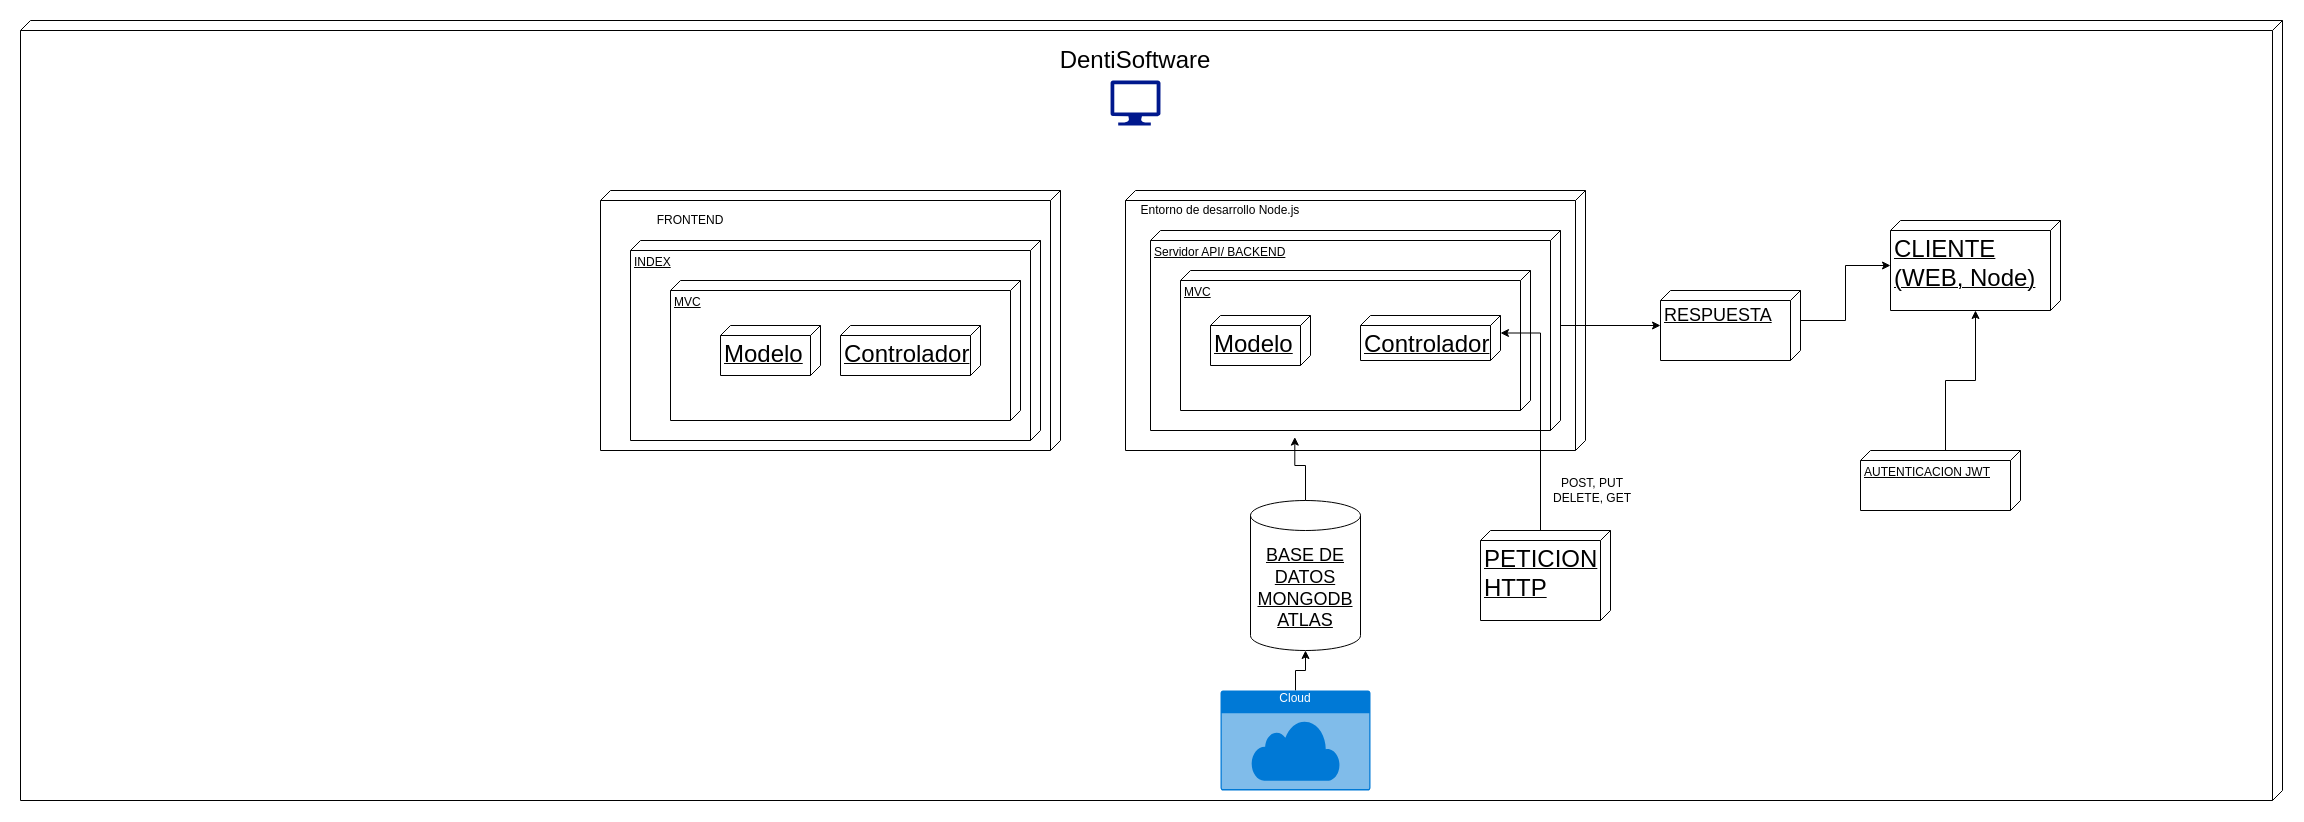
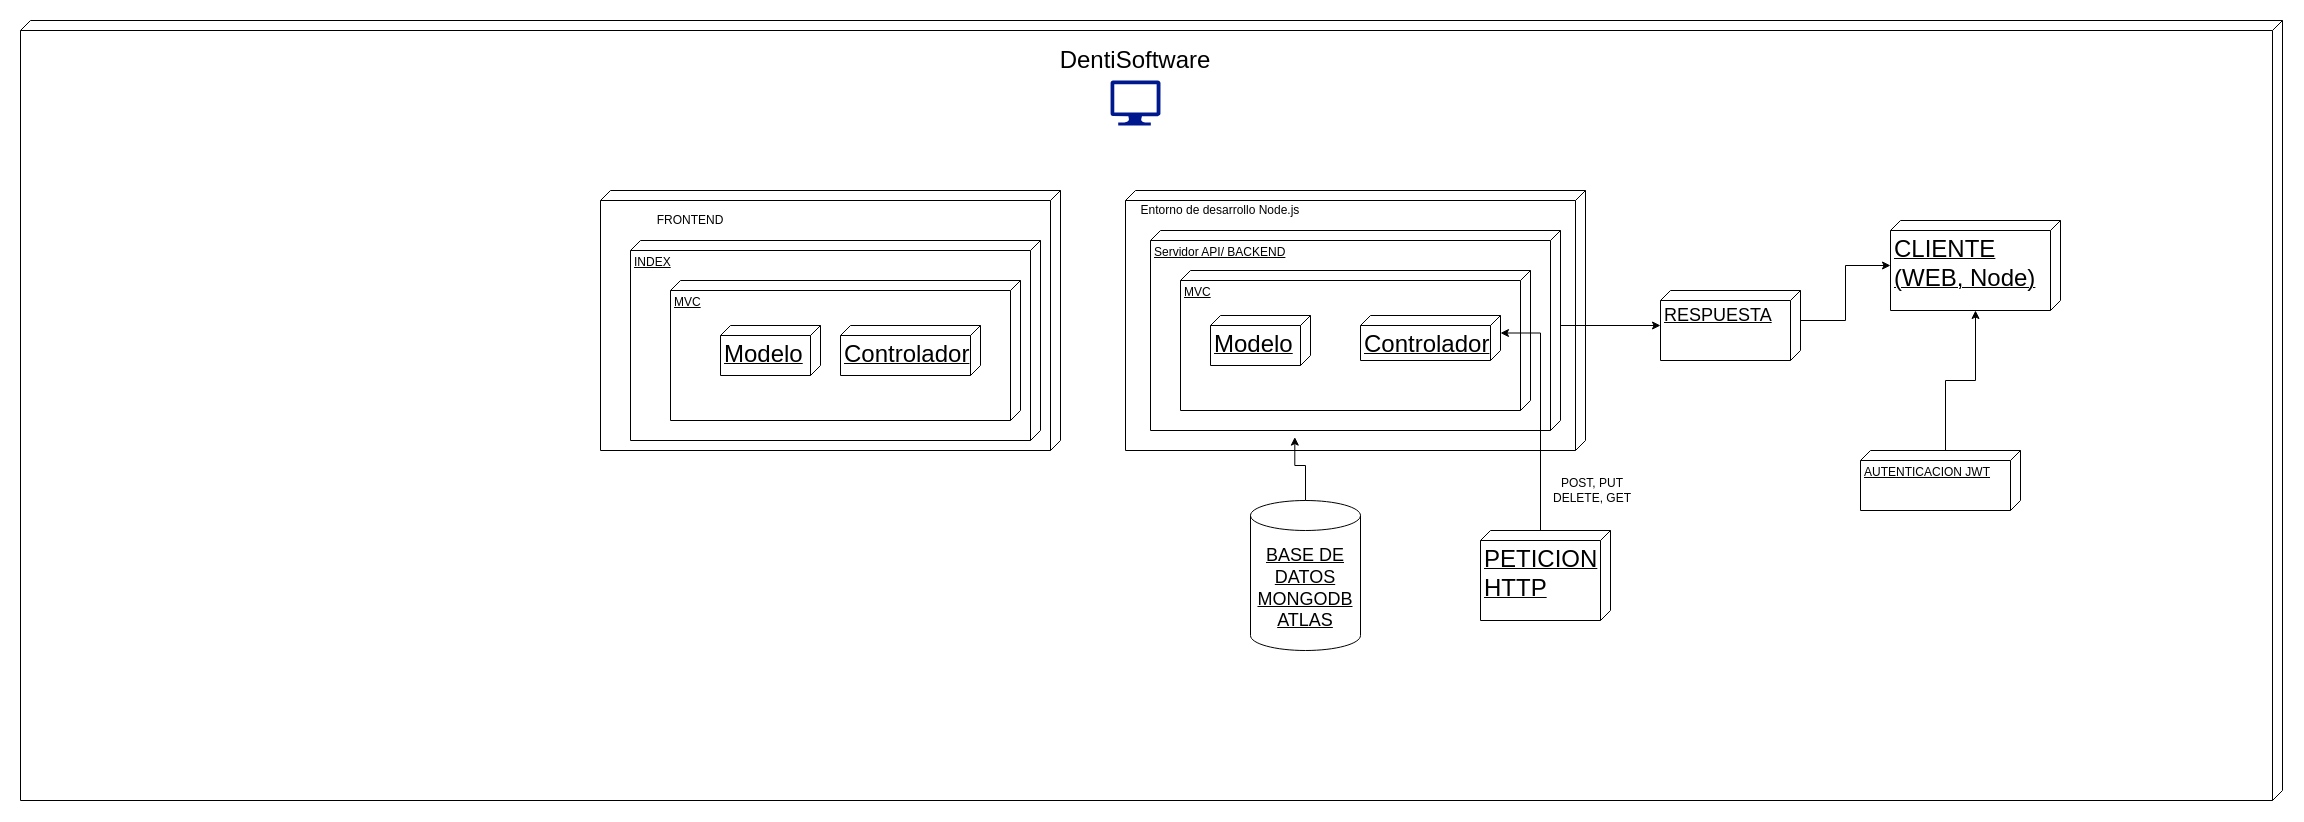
  <mxCell id="0" />
  <mxCell id="1" parent="0" />
  <mxCell id="2" value="" style="verticalAlign=top;align=left;spacingTop=8;spacingLeft=2;spacingRight=12;shape=cube;size=10;direction=south;fontStyle=4;html=1;whiteSpace=wrap;" vertex="1" parent="1"><mxGeometry x="20" y="20" width="2262" height="780" as="geometry" /></mxCell>
  <mxCell id="3" value="" style="verticalAlign=top;align=left;spacingTop=8;spacingLeft=2;spacingRight=12;shape=cube;size=10;direction=south;fontStyle=4;html=1;whiteSpace=wrap;" vertex="1" parent="1"><mxGeometry x="1125" y="190" width="460" height="260" as="geometry" /></mxCell>
  <mxCell id="4" value="Entorno de desarrollo Node.js" style="text;strokeColor=none;align=center;fillColor=none;html=1;verticalAlign=middle;whiteSpace=wrap;rounded=0;" vertex="1" parent="1"><mxGeometry x="1130" y="190" width="180" height="40" as="geometry" /></mxCell>
  <mxCell id="5" value="&lt;font style=&quot;font-size: 24px;&quot;&gt;DentiSoftware&lt;/font&gt;" style="text;strokeColor=none;align=center;fillColor=none;html=1;verticalAlign=middle;whiteSpace=wrap;rounded=0;" vertex="1" parent="1"><mxGeometry x="1080" y="50" width="110" height="20" as="geometry" /></mxCell>
  <mxCell id="6" style="edgeStyle=orthogonalEdgeStyle;rounded=0;orthogonalLoop=1;jettySize=auto;html=1;exitX=0;exitY=0;exitDx=95;exitDy=0;exitPerimeter=0;" edge="1" parent="1" source="7" target="18"><mxGeometry relative="1" as="geometry" /></mxCell>
  <mxCell id="7" value="Servidor API/ BACKEND" style="verticalAlign=top;align=left;spacingTop=8;spacingLeft=2;spacingRight=12;shape=cube;size=10;direction=south;fontStyle=4;html=1;whiteSpace=wrap;" vertex="1" parent="1"><mxGeometry y="230" width="410" height="200" as="geometry" x="1150" /></mxCell>
  <mxCell id="8" value="MVC" style="verticalAlign=top;align=left;spacingTop=8;spacingLeft=2;spacingRight=12;shape=cube;size=10;direction=south;fontStyle=4;html=1;whiteSpace=wrap;" vertex="1" parent="1"><mxGeometry x="1180" y="270" width="350" height="140" as="geometry" /></mxCell>
  <mxCell id="9" value="&lt;font style=&quot;font-size: 24px;&quot;&gt;Modelo&lt;/font&gt;" style="verticalAlign=top;align=left;spacingTop=8;spacingLeft=2;spacingRight=12;shape=cube;size=10;direction=south;fontStyle=4;html=1;whiteSpace=wrap;" vertex="1" parent="1"><mxGeometry x="1210" y="315" width="100" height="50" as="geometry" /></mxCell>
  <mxCell id="10" value="&lt;font style=&quot;font-size: 24px;&quot;&gt;Controlador&lt;/font&gt;" style="verticalAlign=top;align=left;spacingTop=8;spacingLeft=2;spacingRight=12;shape=cube;size=10;direction=south;fontStyle=4;html=1;whiteSpace=wrap;" vertex="1" parent="1"><mxGeometry x="1360" y="315" width="140" height="45" as="geometry" /></mxCell>
  <mxCell id="11" value="&lt;font style=&quot;font-size: 24px;&quot;&gt;PETICION HTTP&lt;/font&gt;" style="verticalAlign=top;align=left;spacingTop=8;spacingLeft=2;spacingRight=12;shape=cube;size=10;direction=south;fontStyle=4;html=1;whiteSpace=wrap;" vertex="1" parent="1"><mxGeometry x="1480" y="530" width="130" height="90" as="geometry" /></mxCell>
  <mxCell id="12" style="edgeStyle=orthogonalEdgeStyle;rounded=0;orthogonalLoop=1;jettySize=auto;html=1;exitX=0;exitY=0;exitDx=0;exitDy=60;exitPerimeter=0;entryX=0;entryY=0;entryDx=17.5;entryDy=0;entryPerimeter=0;" edge="1" parent="1" source="11" target="10"><mxGeometry relative="1" as="geometry"><Array as="points"><mxPoint x="1540" y="530" /><mxPoint x="1540" y="332" /></Array></mxGeometry></mxCell>
  <mxCell id="13" value="POST, PUT DELETE, GET" style="text;strokeColor=none;align=center;fillColor=none;html=1;verticalAlign=middle;whiteSpace=wrap;rounded=0;" vertex="1" parent="1"><mxGeometry x="1544" y="465" width="96" height="50" as="geometry" /></mxCell>
  <mxCell id="14" value="&lt;font style=&quot;font-size: 24px;&quot;&gt;CLIENTE&lt;/font&gt;&lt;div&gt;&lt;span style=&quot;font-size: 24px;&quot;&gt;(WEB, Node)&lt;/span&gt;&lt;/div&gt;" style="verticalAlign=top;align=left;spacingTop=8;spacingLeft=2;spacingRight=12;shape=cube;size=10;direction=south;fontStyle=4;html=1;whiteSpace=wrap;" vertex="1" parent="1"><mxGeometry x="1890" y="220" width="170" height="90" as="geometry" /></mxCell>
  <mxCell id="15" style="edgeStyle=orthogonalEdgeStyle;rounded=0;orthogonalLoop=1;jettySize=auto;html=1;exitX=0;exitY=0;exitDx=0;exitDy=75;exitPerimeter=0;" edge="1" parent="1" source="16" target="14"><mxGeometry relative="1" as="geometry" /></mxCell>
  <mxCell id="16" value="AUTENTICACION JWT" style="verticalAlign=top;align=left;spacingTop=8;spacingLeft=2;spacingRight=12;shape=cube;size=10;direction=south;fontStyle=4;html=1;whiteSpace=wrap;" vertex="1" parent="1"><mxGeometry x="1860" y="450" width="160" height="60" as="geometry" /></mxCell>
  <mxCell id="17" style="edgeStyle=orthogonalEdgeStyle;rounded=0;orthogonalLoop=1;jettySize=auto;html=1;exitX=0;exitY=0;exitDx=30;exitDy=0;exitPerimeter=0;" edge="1" parent="1" source="18" target="14"><mxGeometry relative="1" as="geometry" /></mxCell>
  <mxCell id="18" value="&lt;font style=&quot;font-size: 18px;&quot;&gt;RESPUESTA&lt;/font&gt;" style="verticalAlign=top;align=left;spacingTop=8;spacingLeft=2;spacingRight=12;shape=cube;size=10;direction=south;fontStyle=4;html=1;whiteSpace=wrap;" vertex="1" parent="1"><mxGeometry x="1660" y="290" width="140" height="70" as="geometry" /></mxCell>
  <mxCell id="19" value="&lt;span style=&quot;font-size: 18px; text-align: left; text-decoration-line: underline;&quot;&gt;BASE DE DATOS MONGODB ATLAS&lt;/span&gt;" style="shape=cylinder3;whiteSpace=wrap;html=1;boundedLbl=1;backgroundOutline=1;size=15;" vertex="1" parent="1"><mxGeometry x="1250" y="500" width="110" height="150" as="geometry" /></mxCell>
  <mxCell id="20" style="edgeStyle=orthogonalEdgeStyle;rounded=0;orthogonalLoop=1;jettySize=auto;html=1;entryX=1.033;entryY=0.648;entryDx=0;entryDy=0;entryPerimeter=0;" edge="1" parent="1" source="19" target="7"><mxGeometry relative="1" as="geometry" /></mxCell>
- <mxCell id="21" style="edgeStyle=orthogonalEdgeStyle;rounded=0;orthogonalLoop=1;jettySize=auto;html=1;" edge="1" parent="1" source="22" target="19"><mxGeometry relative="1" as="geometry" /></mxCell>
- <mxCell id="22" value="Cloud" style="html=1;whiteSpace=wrap;strokeColor=none;fillColor=#0079D6;labelPosition=center;verticalLabelPosition=middle;verticalAlign=top;align=center;fontSize=12;outlineConnect=0;spacingTop=-6;fontColor=#FFFFFF;sketch=0;shape=mxgraph.sitemap.cloud;" vertex="1" parent="1"><mxGeometry x="1220" y="690" width="150" height="100" as="geometry" /></mxCell>
  <mxCell id="23" value="" style="sketch=0;aspect=fixed;pointerEvents=1;shadow=0;dashed=0;html=1;strokeColor=none;labelPosition=center;verticalLabelPosition=bottom;verticalAlign=top;align=center;fillColor=#00188D;shape=mxgraph.azure.computer" vertex="1" parent="1"><mxGeometry x="1110" y="80" width="50" height="45" as="geometry" /></mxCell>
  <mxCell id="24" value="" style="verticalAlign=top;align=left;spacingTop=8;spacingLeft=2;spacingRight=12;shape=cube;size=10;direction=south;fontStyle=4;html=1;whiteSpace=wrap;" vertex="1" parent="1"><mxGeometry x="600" y="190" width="460" height="260" as="geometry" /></mxCell>
  <mxCell id="25" value="FRONTEND" style="text;strokeColor=none;align=center;fillColor=none;html=1;verticalAlign=middle;whiteSpace=wrap;rounded=0;" vertex="1" parent="1"><mxGeometry x="600" y="200" width="180" height="40" as="geometry" /></mxCell>
  <mxCell id="26" value="INDEX" style="verticalAlign=top;align=left;spacingTop=8;spacingLeft=2;spacingRight=12;shape=cube;size=10;direction=south;fontStyle=4;html=1;whiteSpace=wrap;" vertex="1" parent="1"><mxGeometry x="630" y="240" width="410" height="200" as="geometry" /></mxCell>
  <mxCell id="27" value="MVC" style="verticalAlign=top;align=left;spacingTop=8;spacingLeft=2;spacingRight=12;shape=cube;size=10;direction=south;fontStyle=4;html=1;whiteSpace=wrap;" vertex="1" parent="1"><mxGeometry x="670" y="280" width="350" height="140" as="geometry" /></mxCell>
  <mxCell id="28" value="&lt;font style=&quot;font-size: 24px;&quot;&gt;Modelo&lt;/font&gt;" style="verticalAlign=top;align=left;spacingTop=8;spacingLeft=2;spacingRight=12;shape=cube;size=10;direction=south;fontStyle=4;html=1;whiteSpace=wrap;" vertex="1" parent="1"><mxGeometry x="720" y="325" width="100" height="50" as="geometry" /></mxCell>
  <mxCell id="29" value="&lt;font style=&quot;font-size: 24px;&quot;&gt;Controlador&lt;/font&gt;" style="verticalAlign=top;align=left;spacingTop=8;spacingLeft=2;spacingRight=12;shape=cube;size=10;direction=south;fontStyle=4;html=1;whiteSpace=wrap;" vertex="1" parent="1"><mxGeometry x="840" y="325" width="140" height="50" as="geometry" /></mxCell>
